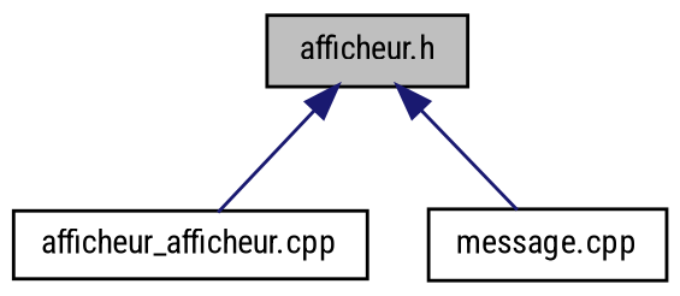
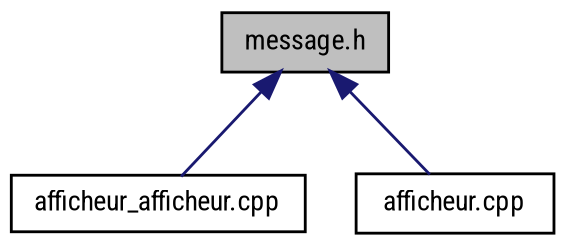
  digraph {
    fontname="Roboto Condensed"
    node [color=black fillcolor=white fontname="Roboto Condensed" fontsize=10 shape=record style=filled]
    edge [color=midnightblue dir=back fontname="Roboto Condensed" fontsize=10 labelfontname=Helvetica labelfontsize=10 style=solid]
-   n1 [fillcolor=grey75 fontcolor=black height=0.2 label="afficheur.h" width=0.4]
+   n1 [fillcolor=grey75 fontcolor=black height=0.2 label="message.h" width=0.4]
    n2 [height=0.2 label="afficheur_afficheur.cpp" width=0.4]
-   n3 [height=0.2 label="message.cpp" width=0.4]
+   n3 [height=0.2 label="afficheur.cpp" width=0.4]
    n1 -> n2
    n1 -> n3
  }
